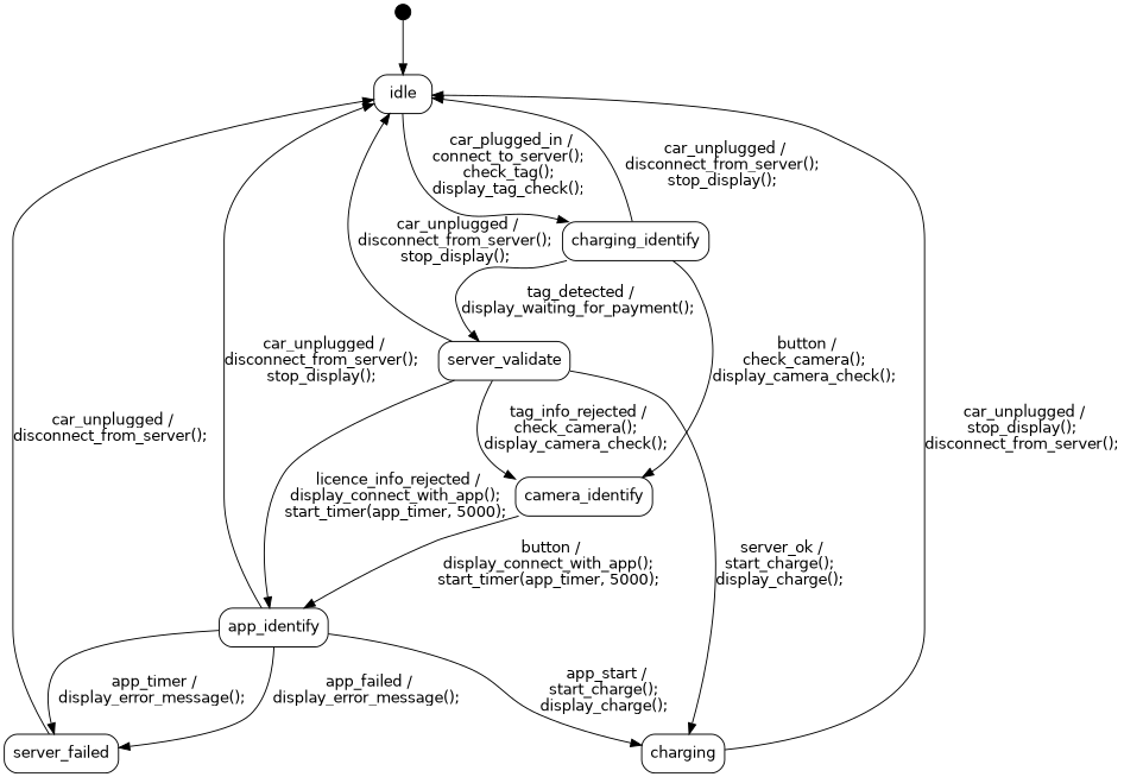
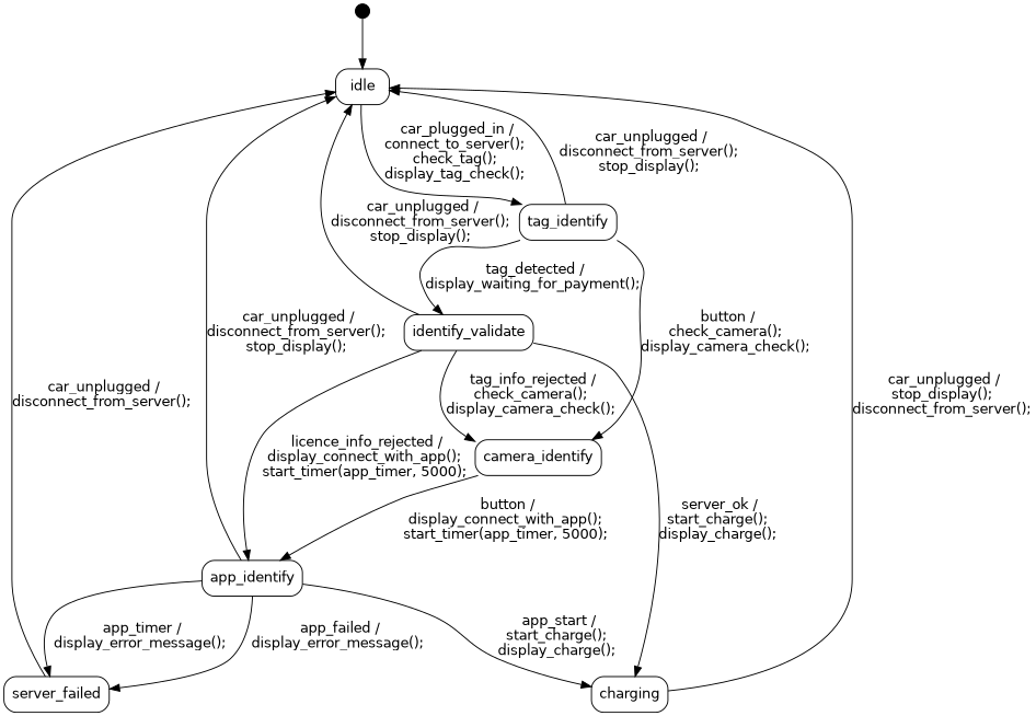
  digraph {
    node [fontname=Helvetica shape=box style=rounded]
    edge [fontname=Helvetica]
    initial [shape=point width=0.2]
    idle
-   tag_identify [label=charging_identify]
-   server_validate
+   tag_identify
+   server_validate [label=identify_validate]
    camera_identify
    app_identify
    charging
    n8 [label=server_failed]
    initial -> idle [label=" "]
    idle -> tag_identify [label=" car_plugged_in /\nconnect_to_server();\ncheck_tag();\ndisplay_tag_check();\n"]
    tag_identify -> idle [label=" car_unplugged /\ndisconnect_from_server();\nstop_display();\n"]
    tag_identify -> server_validate [label=" tag_detected /\ndisplay_waiting_for_payment();\n"]
    tag_identify -> camera_identify [label=" button /\ncheck_camera();\ndisplay_camera_check();\n"]
    server_validate -> idle [label=" car_unplugged /\ndisconnect_from_server();\nstop_display();\n"]
    server_validate -> camera_identify [label=" tag_info_rejected /\ncheck_camera();\ndisplay_camera_check();\n"]
    server_validate -> app_identify [label=" licence_info_rejected /\ndisplay_connect_with_app();\nstart_timer(app_timer, 5000);\n"]
    server_validate -> charging [label=" server_ok /\nstart_charge();\ndisplay_charge();\n"]
    camera_identify -> app_identify [label=" button /\ndisplay_connect_with_app();\nstart_timer(app_timer, 5000);\n"]
    app_identify -> idle [label=" car_unplugged /\ndisconnect_from_server();\nstop_display();\n"]
    app_identify -> charging [label=" app_start /\nstart_charge();\ndisplay_charge();\n"]
    app_identify -> n8 [label=" app_failed /\ndisplay_error_message();\n"]
    app_identify -> n8 [label=" app_timer /\ndisplay_error_message();\n"]
    charging -> idle [label=" car_unplugged /\nstop_display();\ndisconnect_from_server();\n"]
    n8 -> idle [label=" car_unplugged /\ndisconnect_from_server();\n"]
  }
